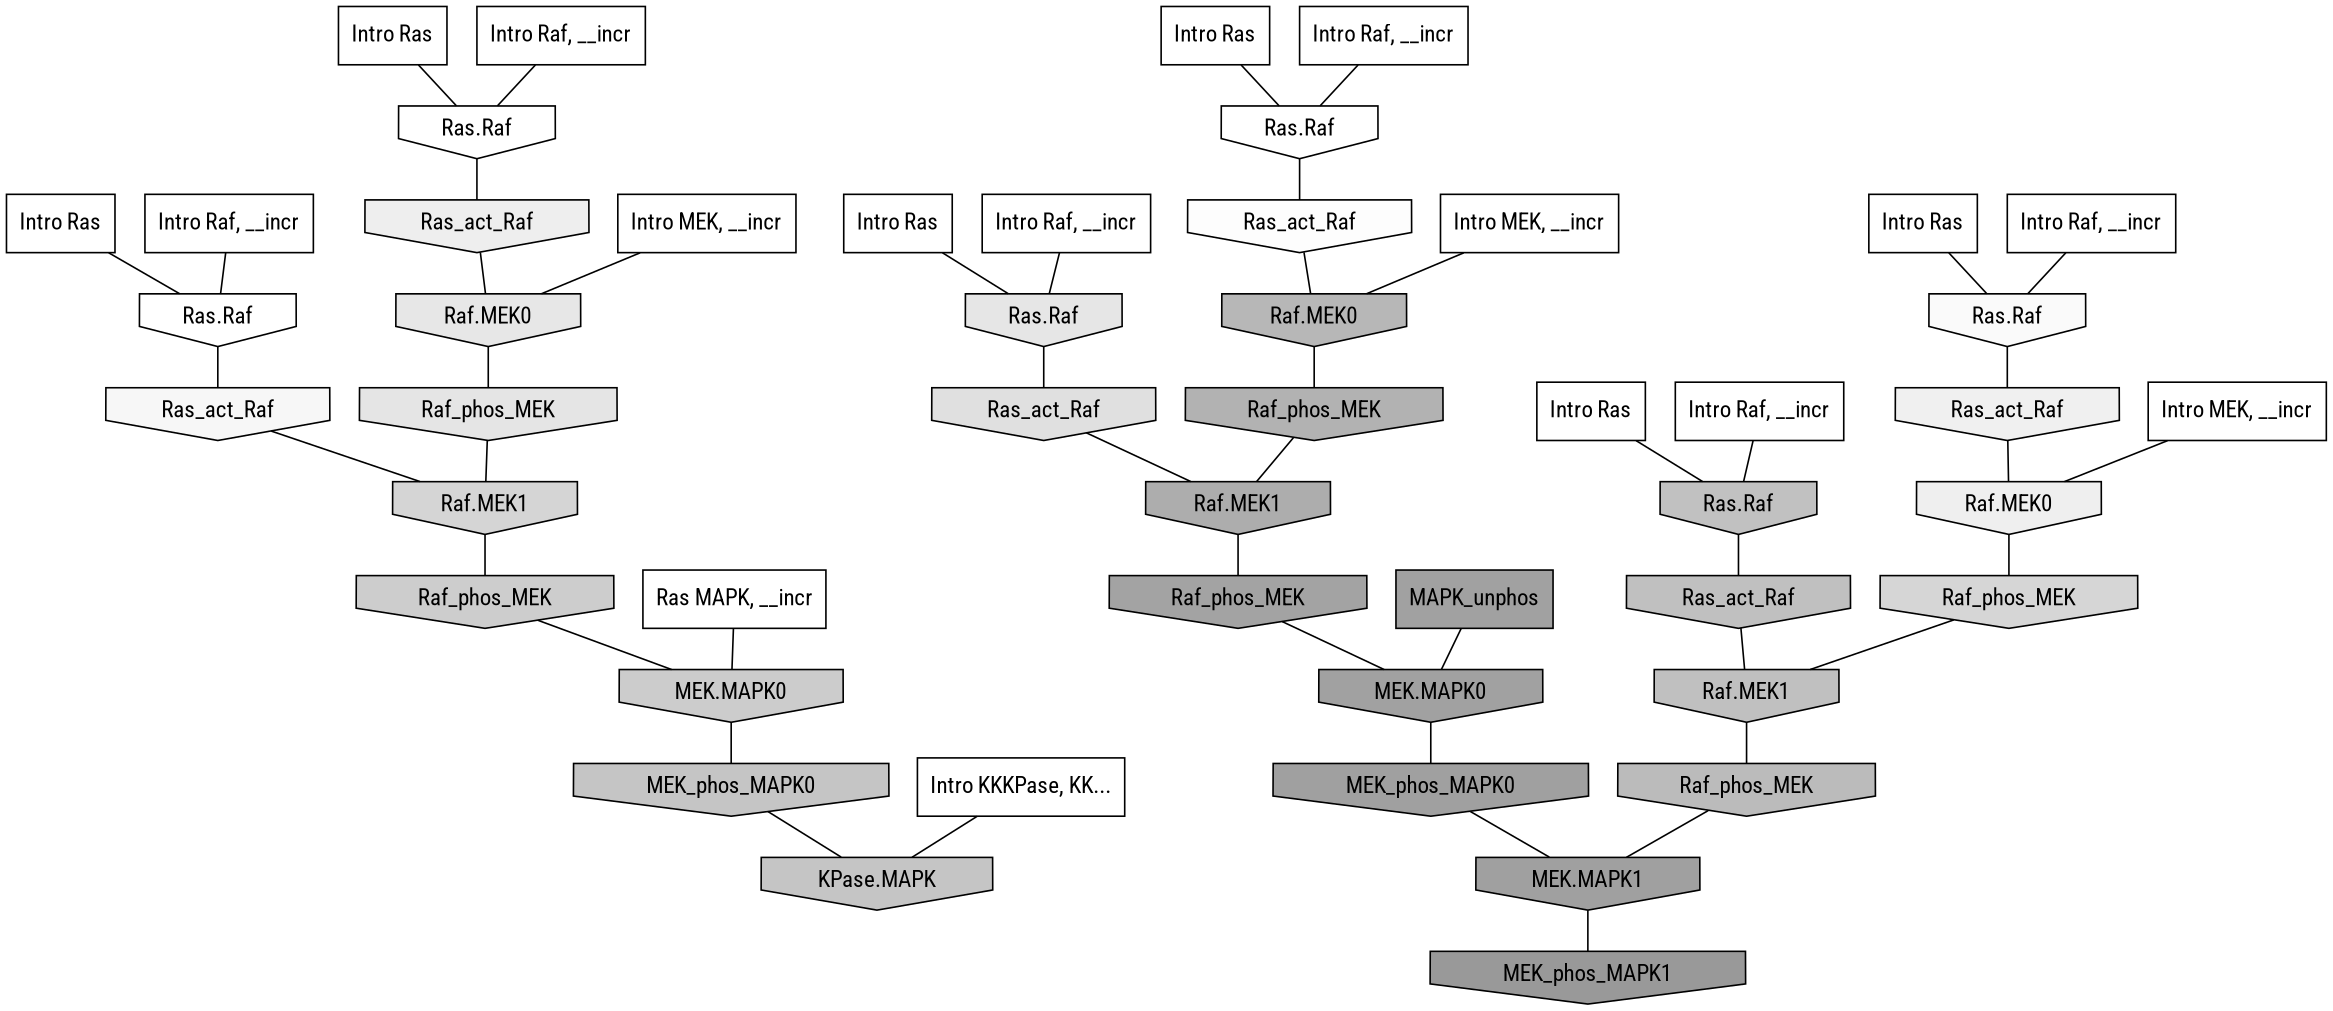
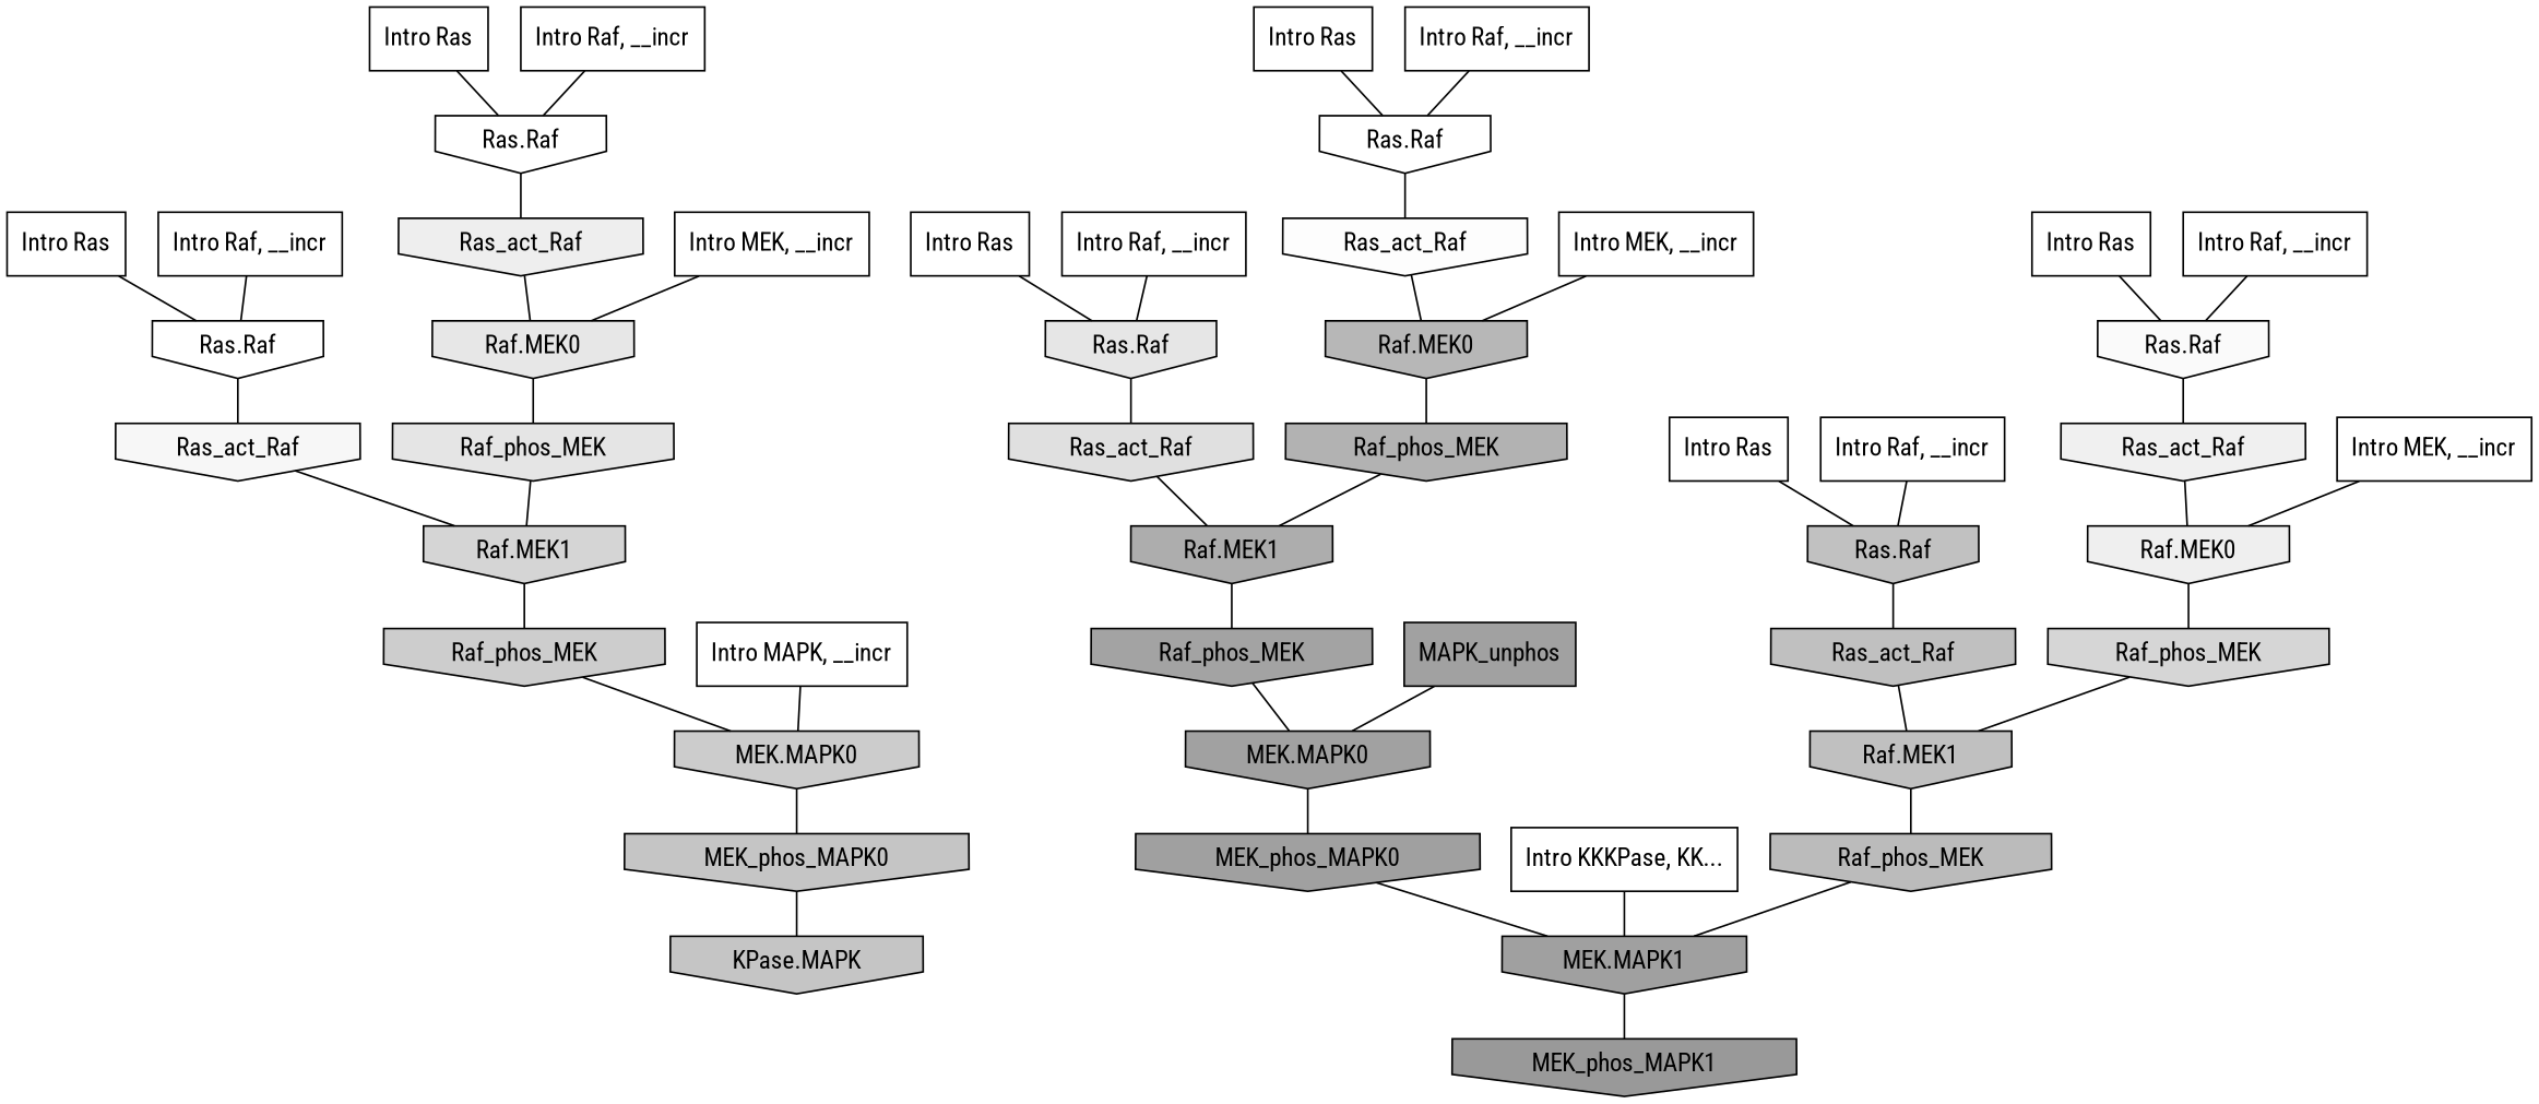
  digraph {
    fontname="Roboto Condensed"
    rankdir=TB
    ranksep=0.30
    node [fillcolor="0.000 0.000 1.000" fontname="Roboto Condensed" shape=invhouse style=filled]
    edge [color="0.000 0.000 0.000" dir=none fontname="Roboto Condensed"]
    n1 [label="Intro Ras" shape=rectangle]
    n2 [fillcolor="0.000 0.000 0.998" label="Ras.Raf"]
    n3 [fillcolor="0.000 0.000 0.967" label=Ras_act_Raf]
    n4 [label="Intro Ras" shape=rectangle]
    n5 [label="Ras.Raf"]
    n6 [fillcolor="0.000 0.000 0.989" label=Ras_act_Raf]
    n7 [label="Intro Ras" shape=rectangle]
    n8 [label="Ras.Raf"]
    n9 [fillcolor="0.000 0.000 0.930" label=Ras_act_Raf]
    n10 [label="Intro Ras" shape=rectangle]
    n11 [fillcolor="0.000 0.000 0.901" label="Ras.Raf"]
    n12 [fillcolor="0.000 0.000 0.878" label=Ras_act_Raf]
    n13 [label="Intro Ras" shape=rectangle]
    n14 [fillcolor="0.000 0.000 0.979" label="Ras.Raf"]
    n15 [fillcolor="0.000 0.000 0.940" label=Ras_act_Raf]
    n16 [label="Intro Ras" shape=rectangle]
    n17 [fillcolor="0.000 0.000 0.756" label="Ras.Raf"]
    n18 [fillcolor="0.000 0.000 0.752" label=Ras_act_Raf]
    n19 [label="Intro Raf, __incr" shape=rectangle]
    n20 [label="Intro Raf, __incr" shape=rectangle]
    n21 [label="Intro Raf, __incr" shape=rectangle]
    n22 [label="Intro Raf, __incr" shape=rectangle]
    n23 [label="Intro Raf, __incr" shape=rectangle]
    n24 [label="Intro Raf, __incr" shape=rectangle]
    n25 [label="Intro MEK, __incr" shape=rectangle]
    n26 [fillcolor="0.000 0.000 0.718" label="Raf.MEK0"]
    n27 [fillcolor="0.000 0.000 0.699" label=Raf_phos_MEK]
    n28 [label="Intro MEK, __incr" shape=rectangle]
    n29 [fillcolor="0.000 0.000 0.903" label="Raf.MEK0"]
    n30 [fillcolor="0.000 0.000 0.895" label=Raf_phos_MEK]
    n31 [label="Intro MEK, __incr" shape=rectangle]
    n32 [fillcolor="0.000 0.000 0.937" label="Raf.MEK0"]
    n33 [fillcolor="0.000 0.000 0.836" label=Raf_phos_MEK]
-   n34 [label="Ras MAPK, __incr" shape=rectangle]
+   n34 [label="Intro MAPK, __incr" shape=rectangle]
    n35 [fillcolor="0.000 0.000 0.799" label="MEK.MAPK0"]
    n36 [fillcolor="0.000 0.000 0.772" label=MEK_phos_MAPK0]
    n37 [label="Intro KKKPase, KK..." shape=rectangle]
    n38 [fillcolor="0.000 0.000 0.770" label="KPase.MAPK"]
    n39 [fillcolor="0.000 0.000 0.834" label="Raf.MEK1"]
    n40 [fillcolor="0.000 0.000 0.801" label=Raf_phos_MEK]
    n41 [fillcolor="0.000 0.000 0.752" label="Raf.MEK1"]
    n42 [fillcolor="0.000 0.000 0.679" label="Raf.MEK1"]
    n43 [fillcolor="0.000 0.000 0.637" label=Raf_phos_MEK]
    n44 [fillcolor="0.000 0.000 0.733" label=Raf_phos_MEK]
    n45 [fillcolor="0.000 0.000 0.630" label=MAPK_unphos shape=box]
    n46 [fillcolor="0.000 0.000 0.630" label="MEK.MAPK0"]
    n47 [fillcolor="0.000 0.000 0.628" label="MEK.MAPK1"]
    n48 [fillcolor="0.000 0.000 0.600" label=MEK_phos_MAPK1]
    n49 [fillcolor="0.000 0.000 0.628" label=MEK_phos_MAPK0]
    n1 -> n2
    n2 -> n3
    n3 -> n39
    n4 -> n5
    n5 -> n6
    n6 -> n26
    n7 -> n8
    n8 -> n9
    n9 -> n29
    n10 -> n11
    n11 -> n12
    n12 -> n42
    n13 -> n14
    n14 -> n15
    n15 -> n32
    n16 -> n17
    n17 -> n18
    n18 -> n41
    n19 -> n14
    n20 -> n5
    n21 -> n2
    n22 -> n17
    n23 -> n8
    n24 -> n11
    n25 -> n26
    n26 -> n27
    n27 -> n42
    n28 -> n29
    n29 -> n30
    n30 -> n39
    n31 -> n32
    n32 -> n33
    n33 -> n41
    n34 -> n35
    n35 -> n36
    n36 -> n38
-   n37 -> n38
+   n37 -> n47
    n39 -> n40
    n40 -> n35
    n41 -> n44
    n42 -> n43
    n43 -> n46
    n44 -> n47
    n45 -> n46
    n46 -> n49
    n47 -> n48
    n49 -> n47
  }
